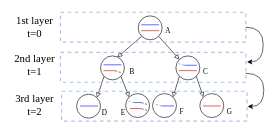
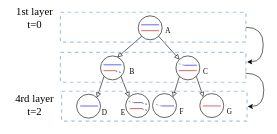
  <mxCell id="0" />
  <mxCell id="1" parent="0" />
  <mxCell id="2" style="rounded=0;jumpSize=6;orthogonalLoop=1;jettySize=auto;html=1;exitX=0;exitY=1;exitDx=0;exitDy=0;entryX=0.703;entryY=0.058;entryDx=0;entryDy=0;entryPerimeter=0;fontFamily=Times New Roman;fontSize=12;startArrow=none;startFill=0;endArrow=block;endFill=0;strokeColor=#000000;" parent="1" source="4" target="7" edge="1"><mxGeometry relative="1" as="geometry" /></mxCell>
  <mxCell id="3" style="edgeStyle=none;rounded=0;jumpSize=6;orthogonalLoop=1;jettySize=auto;html=1;exitX=1;exitY=1;exitDx=0;exitDy=0;entryX=0;entryY=0;entryDx=0;entryDy=0;fontFamily=Times New Roman;fontSize=12;startArrow=none;startFill=0;endArrow=block;endFill=0;strokeColor=#000000;" parent="1" source="4" target="10" edge="1"><mxGeometry relative="1" as="geometry" /></mxCell>
  <mxCell id="4" value="" style="ellipse;whiteSpace=wrap;html=1;shadow=0;sketch=0;fontFamily=Times New Roman;fontSize=12;strokeWidth=1;" parent="1" vertex="1"><mxGeometry x="230" y="26" width="40" height="40" as="geometry" /></mxCell>
  <mxCell id="5" style="edgeStyle=none;rounded=0;jumpSize=6;orthogonalLoop=1;jettySize=auto;html=1;exitX=0;exitY=1;exitDx=0;exitDy=0;entryX=1;entryY=0;entryDx=0;entryDy=0;fontFamily=Times New Roman;fontSize=12;startArrow=none;startFill=0;endArrow=block;endFill=0;strokeColor=#000000;" parent="1" source="7" target="11" edge="1"><mxGeometry relative="1" as="geometry" /></mxCell>
  <mxCell id="6" style="edgeStyle=none;rounded=0;jumpSize=6;orthogonalLoop=1;jettySize=auto;html=1;exitX=1;exitY=1;exitDx=0;exitDy=0;entryX=0;entryY=0;entryDx=0;entryDy=0;fontFamily=Times New Roman;fontSize=12;startArrow=none;startFill=0;endArrow=block;endFill=0;strokeColor=#000000;" parent="1" source="7" target="12" edge="1"><mxGeometry relative="1" as="geometry" /></mxCell>
  <mxCell id="7" value="" style="ellipse;whiteSpace=wrap;html=1;shadow=0;sketch=0;fontFamily=Times New Roman;fontSize=12;strokeWidth=1;" parent="1" vertex="1"><mxGeometry x="167" y="93" width="40" height="40" as="geometry" /></mxCell>
  <mxCell id="8" style="edgeStyle=none;rounded=0;jumpSize=6;orthogonalLoop=1;jettySize=auto;html=1;exitX=1;exitY=1;exitDx=0;exitDy=0;entryX=0;entryY=0;entryDx=0;entryDy=0;fontFamily=Times New Roman;fontSize=12;startArrow=none;startFill=0;endArrow=block;endFill=0;strokeColor=#000000;" parent="1" source="10" target="13" edge="1"><mxGeometry relative="1" as="geometry" /></mxCell>
  <mxCell id="9" style="rounded=0;jumpSize=6;orthogonalLoop=1;jettySize=auto;html=1;exitX=0;exitY=1;exitDx=0;exitDy=0;entryX=1;entryY=0;entryDx=0;entryDy=0;fontFamily=Times New Roman;fontSize=12;startArrow=none;startFill=0;endArrow=block;endFill=0;strokeColor=#000000;" parent="1" source="10" target="39" edge="1"><mxGeometry relative="1" as="geometry" /></mxCell>
  <mxCell id="10" value="" style="ellipse;whiteSpace=wrap;html=1;shadow=0;sketch=0;fontFamily=Times New Roman;fontSize=12;strokeWidth=1;" parent="1" vertex="1"><mxGeometry x="293" y="93" width="40" height="40" as="geometry" /></mxCell>
  <mxCell id="11" value="" style="ellipse;whiteSpace=wrap;html=1;shadow=0;sketch=0;fontFamily=Times New Roman;fontSize=12;strokeWidth=1;" parent="1" vertex="1"><mxGeometry x="127" y="157" width="40" height="40" as="geometry" /></mxCell>
  <mxCell id="12" value="" style="ellipse;whiteSpace=wrap;html=1;shadow=0;sketch=0;fontFamily=Times New Roman;fontSize=12;strokeWidth=1;" parent="1" vertex="1"><mxGeometry x="209" y="156" width="40" height="40" as="geometry" /></mxCell>
  <mxCell id="13" value="" style="ellipse;whiteSpace=wrap;html=1;shadow=0;sketch=0;fontFamily=Times New Roman;fontSize=12;strokeWidth=1;" parent="1" vertex="1"><mxGeometry x="333" y="156" width="40" height="40" as="geometry" /></mxCell>
  <mxCell id="14" value="" style="endArrow=none;html=1;rounded=0;fontFamily=Times New Roman;fontSize=12;strokeColor=#0000FF;" parent="1" edge="1"><mxGeometry width="50" height="50" relative="1" as="geometry"><mxPoint x="235" y="40.97" as="sourcePoint" /><mxPoint x="265" y="40.97" as="targetPoint" /></mxGeometry></mxCell>
  <mxCell id="15" value="" style="endArrow=none;html=1;rounded=0;fontFamily=Times New Roman;fontSize=12;strokeColor=#CC0000;" parent="1" edge="1"><mxGeometry width="50" height="50" relative="1" as="geometry"><mxPoint x="235" y="50.78" as="sourcePoint" /><mxPoint x="265" y="50.78" as="targetPoint" /></mxGeometry></mxCell>
  <mxCell id="16" value="" style="endArrow=none;html=1;rounded=0;fontFamily=Times New Roman;fontSize=12;strokeColor=#0000FF;" parent="1" edge="1"><mxGeometry width="50" height="50" relative="1" as="geometry"><mxPoint x="172" y="107.83" as="sourcePoint" /><mxPoint x="202" y="107.83" as="targetPoint" /></mxGeometry></mxCell>
  <mxCell id="17" value="" style="endArrow=none;html=1;rounded=0;fontFamily=Times New Roman;fontSize=12;strokeColor=#CC0000;jumpSize=6;" parent="1" edge="1"><mxGeometry width="50" height="50" relative="1" as="geometry"><mxPoint x="172" y="117.64" as="sourcePoint" /><mxPoint x="192" y="117.64" as="targetPoint" /></mxGeometry></mxCell>
  <mxCell id="18" value="" style="endArrow=none;html=1;rounded=0;fontFamily=Times New Roman;fontSize=12;strokeColor=#0000FF;" parent="1" edge="1"><mxGeometry width="50" height="50" relative="1" as="geometry"><mxPoint x="133" y="176.74" as="sourcePoint" /><mxPoint x="163" y="176.74" as="targetPoint" /></mxGeometry></mxCell>
  <mxCell id="19" value="" style="endArrow=none;html=1;rounded=0;fontFamily=Times New Roman;fontSize=12;strokeColor=#0000FF;" parent="1" edge="1"><mxGeometry width="50" height="50" relative="1" as="geometry"><mxPoint x="223" y="171" as="sourcePoint" /><mxPoint x="236" y="171" as="targetPoint" /></mxGeometry></mxCell>
  <mxCell id="20" value="" style="endArrow=none;html=1;rounded=0;fontFamily=Times New Roman;fontSize=12;strokeColor=#CC0000;" parent="1" edge="1"><mxGeometry width="50" height="50" relative="1" as="geometry"><mxPoint x="338" y="176.64" as="sourcePoint" /><mxPoint x="368" y="176.64" as="targetPoint" /></mxGeometry></mxCell>
  <mxCell id="21" value="" style="endArrow=none;html=1;rounded=0;fontFamily=Times New Roman;fontSize=12;strokeColor=#000000;jumpSize=6;dashed=1;" parent="1" edge="1"><mxGeometry width="50" height="50" relative="1" as="geometry"><mxPoint x="192" y="118" as="sourcePoint" /><mxPoint x="202" y="121" as="targetPoint" /></mxGeometry></mxCell>
  <mxCell id="22" value="" style="endArrow=none;html=1;rounded=0;fontFamily=Times New Roman;fontSize=12;strokeColor=#CC0000;jumpSize=6;" parent="1" edge="1"><mxGeometry width="50" height="50" relative="1" as="geometry"><mxPoint x="216" y="181" as="sourcePoint" /><mxPoint x="236" y="181" as="targetPoint" /></mxGeometry></mxCell>
  <mxCell id="23" value="" style="endArrow=none;html=1;rounded=0;fontFamily=Times New Roman;fontSize=12;strokeColor=#000000;jumpSize=6;dashed=1;" parent="1" edge="1"><mxGeometry width="50" height="50" relative="1" as="geometry"><mxPoint x="236" y="181.36" as="sourcePoint" /><mxPoint x="246" y="184.36" as="targetPoint" /></mxGeometry></mxCell>
  <mxCell id="24" value="" style="endArrow=none;html=1;rounded=0;fontFamily=Times New Roman;fontSize=12;strokeColor=#000000;jumpSize=6;dashed=1;" parent="1" edge="1"><mxGeometry width="50" height="50" relative="1" as="geometry"><mxPoint x="236" y="171.36" as="sourcePoint" /><mxPoint x="246" y="174.36" as="targetPoint" /></mxGeometry></mxCell>
  <mxCell id="25" value="" style="endArrow=none;html=1;rounded=0;fontFamily=Times New Roman;fontSize=12;strokeColor=#666666;jumpSize=6;dashed=1;" parent="1" edge="1"><mxGeometry width="50" height="50" relative="1" as="geometry"><mxPoint x="214" y="168.36" as="sourcePoint" /><mxPoint x="224" y="171.36" as="targetPoint" /></mxGeometry></mxCell>
  <mxCell id="26" value="" style="rounded=0;whiteSpace=wrap;html=1;shadow=0;sketch=0;fontFamily=Times New Roman;fontSize=12;strokeWidth=2;fillColor=none;dashed=1;strokeColor=#A9C4EB;" parent="1" vertex="1"><mxGeometry x="102" y="152" width="310" height="50" as="geometry" /></mxCell>
  <mxCell id="27" style="edgeStyle=orthogonalEdgeStyle;curved=1;rounded=0;jumpSize=6;orthogonalLoop=1;jettySize=auto;html=1;exitX=0.998;exitY=0.698;exitDx=0;exitDy=0;entryX=1;entryY=0.25;entryDx=0;entryDy=0;fontFamily=Times New Roman;fontSize=12;startArrow=none;startFill=0;endArrow=classic;endFill=1;strokeColor=#000000;exitPerimeter=0;" parent="1" source="28" target="38" edge="1"><mxGeometry relative="1" as="geometry"><Array as="points"><mxPoint x="440" y="122" /><mxPoint x="440" y="178" /></Array></mxGeometry></mxCell>
  <mxCell id="28" value="" style="rounded=0;whiteSpace=wrap;html=1;shadow=0;sketch=0;fontFamily=Times New Roman;fontSize=12;strokeWidth=2;fillColor=none;dashed=1;strokeColor=#A9C4EB;" parent="1" vertex="1"><mxGeometry x="100" y="87" width="310" height="50" as="geometry" /></mxCell>
  <mxCell id="29" value="" style="rounded=0;whiteSpace=wrap;html=1;shadow=0;sketch=0;fontFamily=Times New Roman;fontSize=12;strokeWidth=2;fillColor=none;dashed=1;strokeColor=#A9C4EB;" parent="1" vertex="1"><mxGeometry x="100" y="20" width="310" height="50" as="geometry" /></mxCell>
- <mxCell id="30" value="&lt;font style=&quot;font-size: 18px;&quot;&gt;1st layer&lt;br&gt;t=0&lt;/font&gt;" style="text;html=1;strokeColor=none;fillColor=none;align=center;verticalAlign=middle;whiteSpace=wrap;rounded=0;shadow=0;dashed=1;sketch=0;fontFamily=Times New Roman;fontSize=12;" parent="1" vertex="1"><mxGeometry x="20" y="30" width="74" height="30" as="geometry" /></mxCell>
- <mxCell id="31" value="&lt;font style=&quot;font-size: 18px;&quot;&gt;2nd layer&lt;br&gt;t=1&lt;/font&gt;" style="text;html=1;strokeColor=none;fillColor=none;align=center;verticalAlign=middle;whiteSpace=wrap;rounded=0;shadow=0;dashed=1;sketch=0;fontFamily=Times New Roman;fontSize=12;" parent="1" vertex="1"><mxGeometry x="20" y="93" width="74" height="30" as="geometry" /></mxCell>
- <mxCell id="32" value="&lt;font style=&quot;font-size: 18px;&quot;&gt;3rd layer&lt;br&gt;t=2&lt;/font&gt;" style="text;html=1;strokeColor=none;fillColor=none;align=center;verticalAlign=middle;whiteSpace=wrap;rounded=0;shadow=0;dashed=1;sketch=0;fontFamily=Times New Roman;fontSize=12;" parent="1" vertex="1"><mxGeometry x="20" y="160" width="74" height="30" as="geometry" /></mxCell>
+ <mxCell id="30" value="&lt;font style=&quot;font-size: 18px;&quot;&gt;1st layer&lt;br&gt;t=0&lt;/font&gt;" style="text;html=1;strokeColor=none;fillColor=none;align=center;verticalAlign=middle;whiteSpace=wrap;rounded=0;shadow=0;dashed=1;sketch=0;fontFamily=Times New Roman;fontSize=12;" parent="1" vertex="1"><mxGeometry x="20" y="15" width="74" height="30" as="geometry" /></mxCell>
+ <mxCell id="32" value="&lt;font style=&quot;font-size: 18px;&quot;&gt;4rd layer&lt;br&gt;t=2&lt;/font&gt;" style="text;html=1;strokeColor=none;fillColor=none;align=center;verticalAlign=middle;whiteSpace=wrap;rounded=0;shadow=0;dashed=1;sketch=0;fontFamily=Times New Roman;fontSize=12;" parent="1" vertex="1"><mxGeometry x="20" y="160" width="74" height="30" as="geometry" /></mxCell>
  <mxCell id="33" value="&lt;font style=&quot;font-size: 12px;&quot;&gt;A&lt;/font&gt;" style="text;html=1;strokeColor=none;fillColor=none;align=center;verticalAlign=middle;whiteSpace=wrap;rounded=0;shadow=0;dashed=1;sketch=0;fontFamily=Times New Roman;fontSize=15;" parent="1" vertex="1"><mxGeometry x="250" y="34" width="60" height="30" as="geometry" /></mxCell>
  <mxCell id="34" value="&lt;font style=&quot;font-size: 12px;&quot;&gt;B&lt;/font&gt;" style="text;html=1;strokeColor=none;fillColor=none;align=center;verticalAlign=middle;whiteSpace=wrap;rounded=0;shadow=0;dashed=1;sketch=0;fontFamily=Times New Roman;fontSize=15;" parent="1" vertex="1"><mxGeometry x="190" y="103" width="60" height="30" as="geometry" /></mxCell>
  <mxCell id="35" value="&lt;font style=&quot;font-size: 12px;&quot;&gt;C&lt;/font&gt;" style="text;html=1;strokeColor=none;fillColor=none;align=center;verticalAlign=middle;whiteSpace=wrap;rounded=0;shadow=0;dashed=1;sketch=0;fontFamily=Times New Roman;fontSize=15;" parent="1" vertex="1"><mxGeometry x="313" y="103" width="60" height="30" as="geometry" /></mxCell>
  <mxCell id="36" value="&lt;font style=&quot;font-size: 12px;&quot;&gt;D&lt;/font&gt;" style="text;html=1;strokeColor=none;fillColor=none;align=center;verticalAlign=middle;whiteSpace=wrap;rounded=0;shadow=0;dashed=1;sketch=0;fontFamily=Times New Roman;fontSize=15;" parent="1" vertex="1"><mxGeometry x="144" y="171" width="60" height="30" as="geometry" /></mxCell>
  <mxCell id="37" value="&lt;font style=&quot;font-size: 12px;&quot;&gt;E&lt;/font&gt;" style="text;html=1;strokeColor=none;fillColor=none;align=center;verticalAlign=middle;whiteSpace=wrap;rounded=0;shadow=0;dashed=1;sketch=0;fontFamily=Times New Roman;fontSize=15;" parent="1" vertex="1"><mxGeometry x="175" y="171" width="60" height="30" as="geometry" /></mxCell>
  <mxCell id="38" value="&lt;font style=&quot;font-size: 12px;&quot;&gt;G&lt;/font&gt;" style="text;html=1;strokeColor=none;fillColor=none;align=center;verticalAlign=middle;whiteSpace=wrap;rounded=0;shadow=0;dashed=1;sketch=0;fontFamily=Times New Roman;fontSize=15;" parent="1" vertex="1"><mxGeometry x="353" y="170" width="60" height="30" as="geometry" /></mxCell>
  <mxCell id="39" value="" style="ellipse;whiteSpace=wrap;html=1;shadow=0;sketch=0;fontFamily=Times New Roman;fontSize=12;strokeWidth=1;" parent="1" vertex="1"><mxGeometry x="254" y="156" width="40" height="40" as="geometry" /></mxCell>
  <mxCell id="40" value="&lt;font style=&quot;font-size: 12px;&quot;&gt;F&lt;/font&gt;" style="text;html=1;strokeColor=none;fillColor=none;align=center;verticalAlign=middle;whiteSpace=wrap;rounded=0;shadow=0;dashed=1;sketch=0;fontFamily=Times New Roman;fontSize=15;" parent="1" vertex="1"><mxGeometry x="273" y="170" width="60" height="30" as="geometry" /></mxCell>
  <mxCell id="41" value="" style="endArrow=none;html=1;rounded=0;fontFamily=Times New Roman;fontSize=12;strokeColor=#CC0000;" edge="1" parent="1"><mxGeometry width="50" height="50" relative="1" as="geometry"><mxPoint x="298" y="117.58" as="sourcePoint" /><mxPoint x="328" y="117.58" as="targetPoint" /></mxGeometry></mxCell>
  <mxCell id="42" value="" style="endArrow=none;html=1;rounded=0;fontFamily=Times New Roman;fontSize=12;strokeColor=#0000FF;" edge="1" parent="1"><mxGeometry width="50" height="50" relative="1" as="geometry"><mxPoint x="307" y="108.58" as="sourcePoint" /><mxPoint x="328" y="108.58" as="targetPoint" /></mxGeometry></mxCell>
  <mxCell id="43" value="" style="endArrow=none;html=1;rounded=0;fontFamily=Times New Roman;fontSize=12;strokeColor=#666666;jumpSize=6;dashed=1;" edge="1" parent="1"><mxGeometry width="50" height="50" relative="1" as="geometry"><mxPoint x="298" y="105.94" as="sourcePoint" /><mxPoint x="308" y="108.94" as="targetPoint" /></mxGeometry></mxCell>
  <mxCell id="44" style="edgeStyle=orthogonalEdgeStyle;curved=1;rounded=0;jumpSize=6;orthogonalLoop=1;jettySize=auto;html=1;entryX=1;entryY=0.25;entryDx=0;entryDy=0;fontFamily=Times New Roman;fontSize=12;startArrow=none;startFill=0;endArrow=classic;endFill=1;strokeColor=#000000;" edge="1" parent="1"><mxGeometry relative="1" as="geometry"><Array as="points"><mxPoint x="439" y="45.48" /><mxPoint x="439" y="103.48" /></Array><mxPoint x="410" y="45" as="sourcePoint" /><mxPoint x="412" y="102.98" as="targetPoint" /></mxGeometry></mxCell>
  <mxCell id="45" value="" style="endArrow=none;html=1;rounded=0;fontFamily=Times New Roman;fontSize=12;strokeColor=#0000FF;" edge="1" parent="1"><mxGeometry width="50" height="50" relative="1" as="geometry"><mxPoint x="269" y="176.64" as="sourcePoint" /><mxPoint x="290" y="176.64" as="targetPoint" /></mxGeometry></mxCell>
  <mxCell id="46" value="" style="endArrow=none;html=1;rounded=0;fontFamily=Times New Roman;fontSize=12;strokeColor=#666666;jumpSize=6;dashed=1;" edge="1" parent="1"><mxGeometry width="50" height="50" relative="1" as="geometry"><mxPoint x="260" y="174" as="sourcePoint" /><mxPoint x="270" y="177" as="targetPoint" /></mxGeometry></mxCell>
